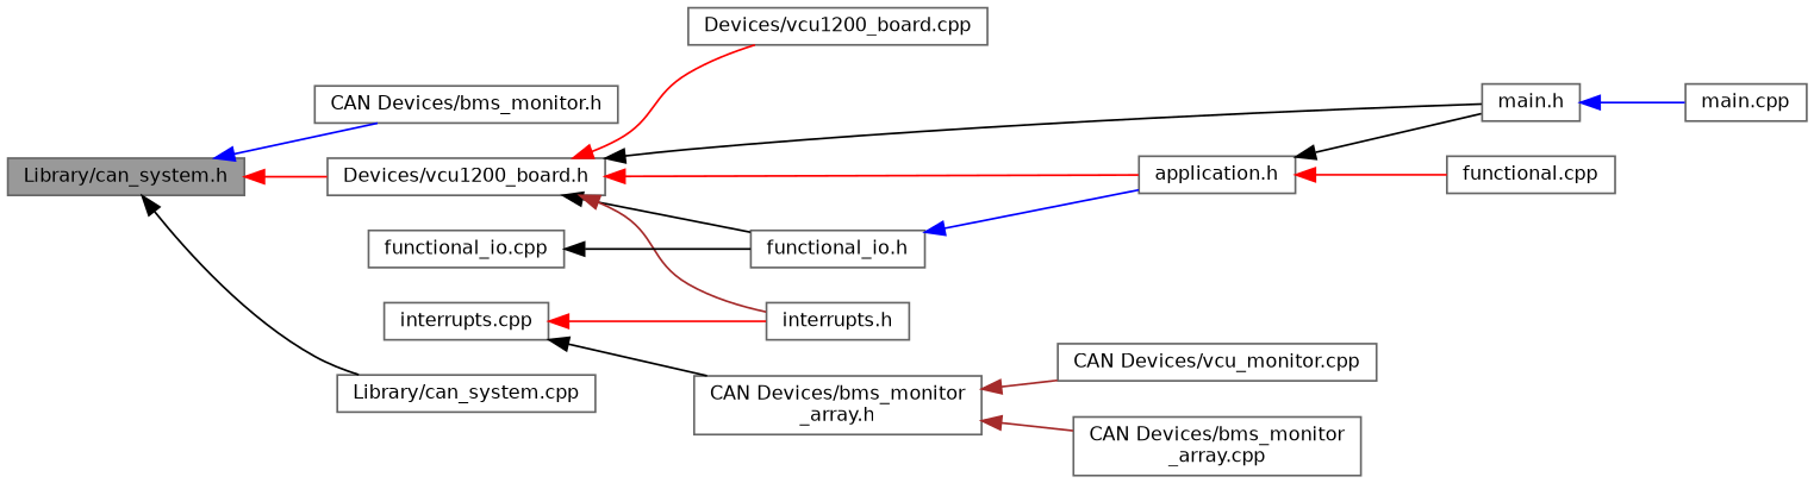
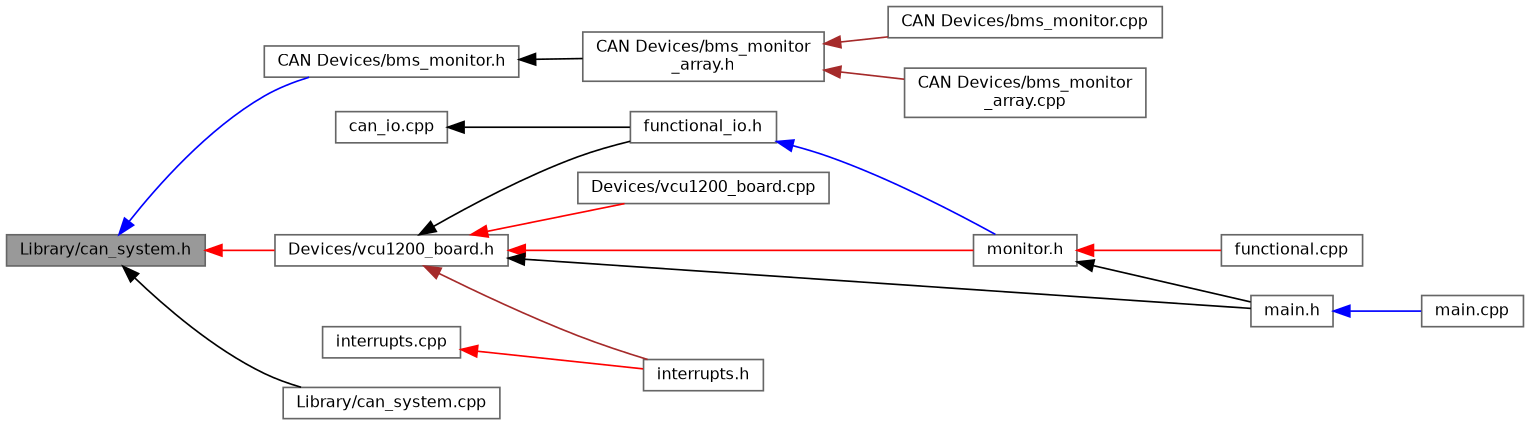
  digraph {
    rankdir=LR
    node [color=grey40 fillcolor=white fontname=Helvetica fontsize=10 shape=box style=filled]
    edge [color=black dir=back fontname=Helvetica fontsize=10 labelfontname=Helvetica labelfontsize=10 style=solid]
    n1 [color=gray40 fillcolor=grey60 fontcolor=black height=0.2 label="Library/can_system.h" width=0.4]
    n2 [height=0.2 label="CAN Devices/bms_monitor.h" width=0.4]
    n3 [height=0.2 label="Devices/vcu1200_board.h" width=0.4]
    n4 [height=0.2 label="Library/can_system.cpp" width=0.4]
    n5 [height=0.2 label="CAN Devices/bms_monitor\l_array.h" width=0.4]
    n6 [height=0.2 label="Devices/vcu1200_board.cpp" width=0.4]
-   n7 [height=0.2 label="application.h" width=0.4]
+   n7 [height=0.2 label="monitor.h" width=0.4]
    n8 [height=0.2 label="main.h" width=0.4]
    n9 [height=0.2 label="functional_io.h" width=0.4]
    n10 [height=0.2 label="interrupts.h" width=0.4]
-   n11 [height=0.2 label="CAN Devices/vcu_monitor.cpp" width=0.4]
+   n11 [height=0.2 label="CAN Devices/bms_monitor.cpp" width=0.4]
    n12 [height=0.2 label="CAN Devices/bms_monitor\l_array.cpp" width=0.4]
    n13 [height=0.2 label="functional.cpp" width=0.4]
    n14 [height=0.2 label="main.cpp" width=0.4]
-   n15 [height=0.2 label="functional_io.cpp" width=0.4]
+   n15 [height=0.2 label="can_io.cpp" width=0.4]
    n16 [height=0.2 label="interrupts.cpp" width=0.4]
    n1 -> n2 [color=blue]
    n1 -> n3 [color=red]
    n1 -> n4
-   n16 -> n5
+   n2 -> n5
    n3 -> n6 [color=red]
    n3 -> n7 [color=red]
    n3 -> n8
    n3 -> n9
    n3 -> n10 [color=brown]
    n5 -> n11 [color=brown]
    n5 -> n12 [color=brown]
    n7 -> n8
    n7 -> n13 [color=red]
    n8 -> n14 [color=blue]
    n9 -> n7 [color=blue]
    n15 -> n9
    n16 -> n10 [color=red]
  }
